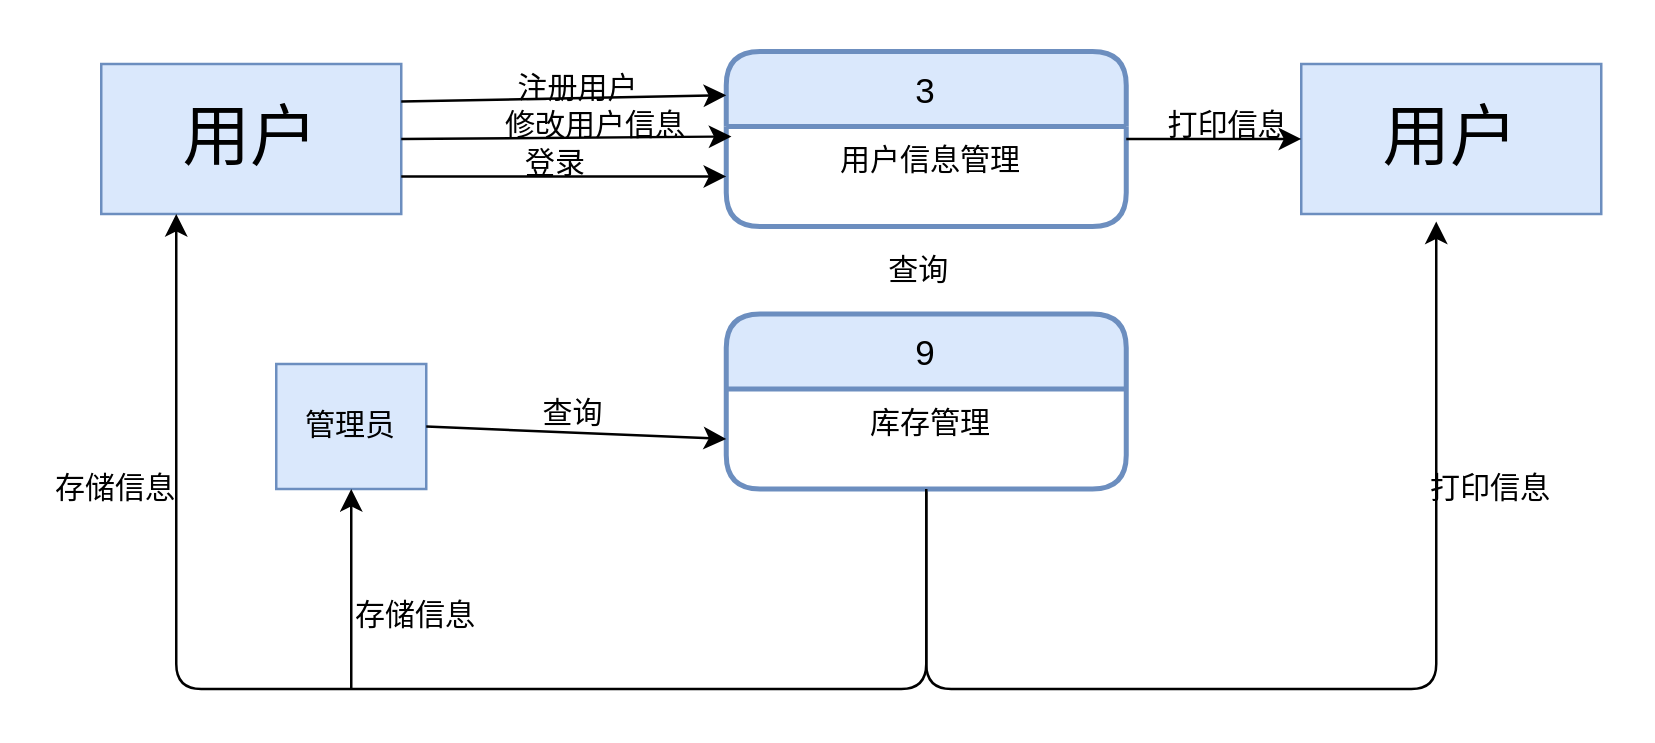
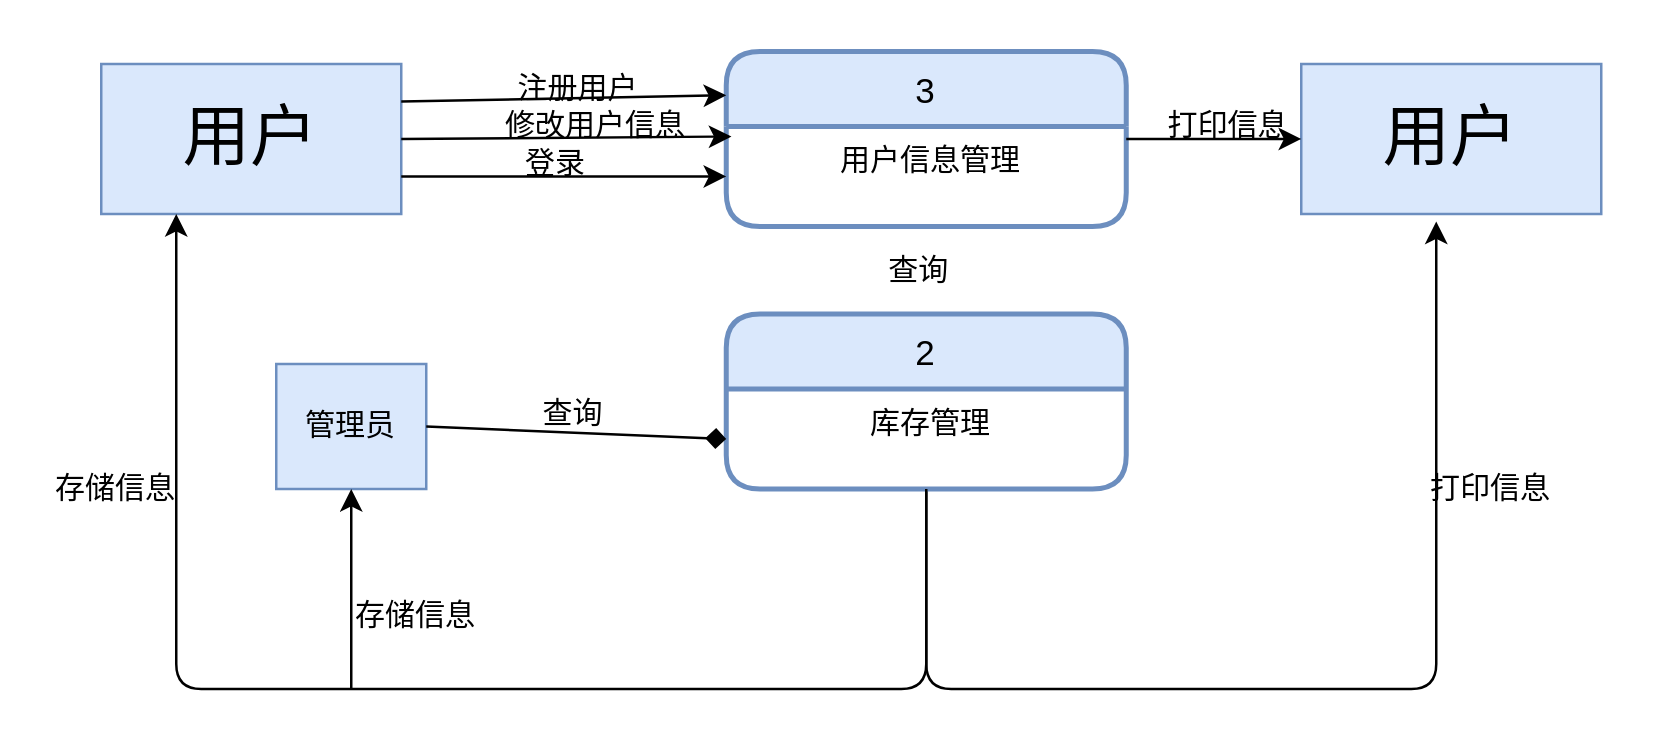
  <mxCell id="0" />
  <mxCell id="1" parent="0" />
  <mxCell id="2" value="&lt;font style=&quot;font-size: 27px&quot;&gt;用户&lt;/font&gt;" style="rounded=0;whiteSpace=wrap;html=1;fillColor=#dae8fc;strokeColor=#6c8ebf;" parent="1" vertex="1"><mxGeometry x="40" y="25" width="120" height="60" as="geometry" /></mxCell>
  <mxCell id="3" value="3" style="swimlane;childLayout=stackLayout;horizontal=1;startSize=30;horizontalStack=0;fillColor=#dae8fc;rounded=1;fontSize=14;fontStyle=0;strokeWidth=2;resizeParent=0;resizeLast=1;shadow=0;dashed=0;align=center;strokeColor=#6c8ebf;" parent="1" vertex="1"><mxGeometry x="290" y="20" width="160" height="70" as="geometry"><mxRectangle x="270" y="-10" width="40" height="30" as="alternateBounds" /></mxGeometry></mxCell>
  <mxCell id="4" value="用户信息管理" style="align=center;strokeColor=none;fillColor=none;spacingLeft=4;fontSize=12;verticalAlign=top;resizable=0;rotatable=0;part=1;" parent="3" vertex="1"><mxGeometry y="30" width="160" height="40" as="geometry" /></mxCell>
  <mxCell id="5" value="" style="endArrow=classic;html=1;entryX=0;entryY=0.25;entryDx=0;entryDy=0;exitX=1;exitY=0.25;exitDx=0;exitDy=0;" parent="1" source="2" target="3" edge="1"><mxGeometry width="50" height="50" relative="1" as="geometry"><mxPoint x="190" y="195" as="sourcePoint" /><mxPoint x="240" y="145" as="targetPoint" /></mxGeometry></mxCell>
  <mxCell id="6" value="注册用户" style="text;html=1;resizable=0;points=[];autosize=1;align=left;verticalAlign=top;spacingTop=-4;" parent="1" vertex="1"><mxGeometry x="205" y="25" width="60" height="20" as="geometry" /></mxCell>
  <mxCell id="7" value="" style="endArrow=classic;html=1;exitX=1;exitY=0.75;exitDx=0;exitDy=0;" parent="1" source="2" target="4" edge="1"><mxGeometry width="50" height="50" relative="1" as="geometry"><mxPoint x="190" y="155" as="sourcePoint" /><mxPoint x="240" y="105" as="targetPoint" /></mxGeometry></mxCell>
  <mxCell id="8" value="登录" style="text;html=1;resizable=0;points=[];autosize=1;align=left;verticalAlign=top;spacingTop=-4;" parent="1" vertex="1"><mxGeometry x="208" y="55" width="40" height="20" as="geometry" /></mxCell>
  <mxCell id="9" value="管理员" style="whiteSpace=wrap;html=1;aspect=fixed;fillColor=#dae8fc;align=center;strokeColor=#6c8ebf;" parent="1" vertex="1"><mxGeometry x="110" y="145" width="60" height="50" as="geometry" /></mxCell>
  <mxCell id="10" value="" style="endArrow=classic;html=1;entryX=0.25;entryY=1;entryDx=0;entryDy=0;exitX=0.5;exitY=1;exitDx=0;exitDy=0;" parent="1" source="15" target="2" edge="1"><mxGeometry width="50" height="50" relative="1" as="geometry"><mxPoint x="300" y="275" as="sourcePoint" /><mxPoint x="100" y="185" as="targetPoint" /><Array as="points"><mxPoint x="370" y="275" /><mxPoint x="70" y="275" /></Array></mxGeometry></mxCell>
  <mxCell id="11" value="存储信息" style="text;html=1;resizable=0;points=[];autosize=1;align=left;verticalAlign=top;spacingTop=-4;" parent="1" vertex="1"><mxGeometry y="185" width="60" height="20" as="geometry" x="20" /></mxCell>
  <mxCell id="12" value="" style="endArrow=classic;html=1;entryX=0.5;entryY=1;entryDx=0;entryDy=0;" parent="1" target="9" edge="1"><mxGeometry width="50" height="50" relative="1" as="geometry"><mxPoint x="140" y="275" as="sourcePoint" /><mxPoint x="190" y="225" as="targetPoint" /></mxGeometry></mxCell>
  <mxCell id="13" value="存储信息" style="text;html=1;resizable=0;points=[];autosize=1;align=left;verticalAlign=top;spacingTop=-4;" parent="1" vertex="1"><mxGeometry x="140" y="236" width="60" height="20" as="geometry" /></mxCell>
- <mxCell id="14" value="9" style="swimlane;childLayout=stackLayout;horizontal=1;startSize=30;horizontalStack=0;fillColor=#dae8fc;rounded=1;fontSize=14;fontStyle=0;strokeWidth=2;resizeParent=0;resizeLast=1;shadow=0;dashed=0;align=center;strokeColor=#6c8ebf;" parent="1" vertex="1"><mxGeometry x="290" y="125" width="160" height="70" as="geometry"><mxRectangle x="270" y="-10" width="40" height="30" as="alternateBounds" /></mxGeometry></mxCell>
+ <mxCell id="14" value="2" style="swimlane;childLayout=stackLayout;horizontal=1;startSize=30;horizontalStack=0;fillColor=#dae8fc;rounded=1;fontSize=14;fontStyle=0;strokeWidth=2;resizeParent=0;resizeLast=1;shadow=0;dashed=0;align=center;strokeColor=#6c8ebf;" parent="1" vertex="1"><mxGeometry x="290" y="125" width="160" height="70" as="geometry"><mxRectangle x="270" y="-10" width="40" height="30" as="alternateBounds" /></mxGeometry></mxCell>
  <mxCell id="15" value="库存管理" style="align=center;strokeColor=none;fillColor=none;spacingLeft=4;fontSize=12;verticalAlign=top;resizable=0;rotatable=0;part=1;" parent="14" vertex="1"><mxGeometry y="30" width="160" height="40" as="geometry" /></mxCell>
  <mxCell id="16" value="&lt;div style=&quot;text-align: center&quot;&gt;&amp;nbsp;查询&lt;/div&gt;" style="text;html=1;resizable=0;points=[];autosize=1;align=left;verticalAlign=top;spacingTop=-4;" parent="1" vertex="1"><mxGeometry x="350" y="97.5" width="40" height="20" as="geometry" /></mxCell>
  <mxCell id="17" value="&lt;font style=&quot;font-size: 27px&quot;&gt;用户&lt;/font&gt;" style="rounded=0;whiteSpace=wrap;html=1;fillColor=#dae8fc;strokeColor=#6c8ebf;" parent="1" vertex="1"><mxGeometry x="520" y="25" width="120" height="60" as="geometry" /></mxCell>
  <mxCell id="18" value="" style="endArrow=classic;html=1;entryX=0;entryY=0.5;entryDx=0;entryDy=0;" parent="1" target="17" edge="1"><mxGeometry width="50" height="50" relative="1" as="geometry"><mxPoint x="450" y="55" as="sourcePoint" /><mxPoint x="530" y="165" as="targetPoint" /></mxGeometry></mxCell>
  <mxCell id="19" value="打印信息" style="text;html=1;resizable=0;points=[];autosize=1;align=left;verticalAlign=top;spacingTop=-4;" parent="1" vertex="1"><mxGeometry x="465" y="40" width="60" height="20" as="geometry" /></mxCell>
  <mxCell id="20" value="" style="endArrow=classic;html=1;entryX=0.45;entryY=1.05;entryDx=0;entryDy=0;entryPerimeter=0;exitX=0.5;exitY=1;exitDx=0;exitDy=0;" parent="1" source="15" target="17" edge="1"><mxGeometry width="50" height="50" relative="1" as="geometry"><mxPoint x="340" y="275" as="sourcePoint" /><mxPoint x="490" y="205" as="targetPoint" /><Array as="points"><mxPoint x="370" y="275" /><mxPoint x="574" y="275" /></Array></mxGeometry></mxCell>
  <mxCell id="21" value="打印信息" style="text;html=1;resizable=0;points=[];autosize=1;align=left;verticalAlign=top;spacingTop=-4;" parent="1" vertex="1"><mxGeometry x="570" y="185" width="60" height="20" as="geometry" /></mxCell>
  <mxCell id="22" value="" style="endArrow=classic;html=1;exitX=1;exitY=0.5;exitDx=0;exitDy=0;entryX=0.013;entryY=0.1;entryDx=0;entryDy=0;entryPerimeter=0;" parent="1" source="2" target="4" edge="1"><mxGeometry width="50" height="50" relative="1" as="geometry"><mxPoint x="200" y="145" as="sourcePoint" /><mxPoint x="250" y="95" as="targetPoint" /></mxGeometry></mxCell>
  <mxCell id="23" value="修改用户信息" style="text;html=1;resizable=0;points=[];autosize=1;align=left;verticalAlign=top;spacingTop=-4;" parent="1" vertex="1"><mxGeometry x="200" y="40" width="90" height="20" as="geometry" /></mxCell>
- <mxCell id="24" value="" style="endArrow=classic;html=1;exitX=1;exitY=0.5;exitDx=0;exitDy=0;entryX=0;entryY=0.5;entryDx=0;entryDy=0;" edge="1" parent="1" source="9" target="15"><mxGeometry width="50" height="50" relative="1" as="geometry"><mxPoint x="220" y="265" as="sourcePoint" /><mxPoint x="270" y="215" as="targetPoint" /></mxGeometry></mxCell>
+ <mxCell id="24" value="" style="endArrow=diamond;html=1;exitX=1;exitY=0.5;exitDx=0;exitDy=0;entryX=0;entryY=0.5;entryDx=0;entryDy=0;" edge="1" parent="1" source="9" target="15"><mxGeometry width="50" height="50" relative="1" as="geometry"><mxPoint x="220" y="265" as="sourcePoint" /><mxPoint x="270" y="215" as="targetPoint" /></mxGeometry></mxCell>
  <mxCell id="25" value="查询" style="text;html=1;resizable=0;points=[];autosize=1;align=left;verticalAlign=top;spacingTop=-4;" vertex="1" parent="1"><mxGeometry x="215" y="155" width="40" height="20" as="geometry" /></mxCell>
